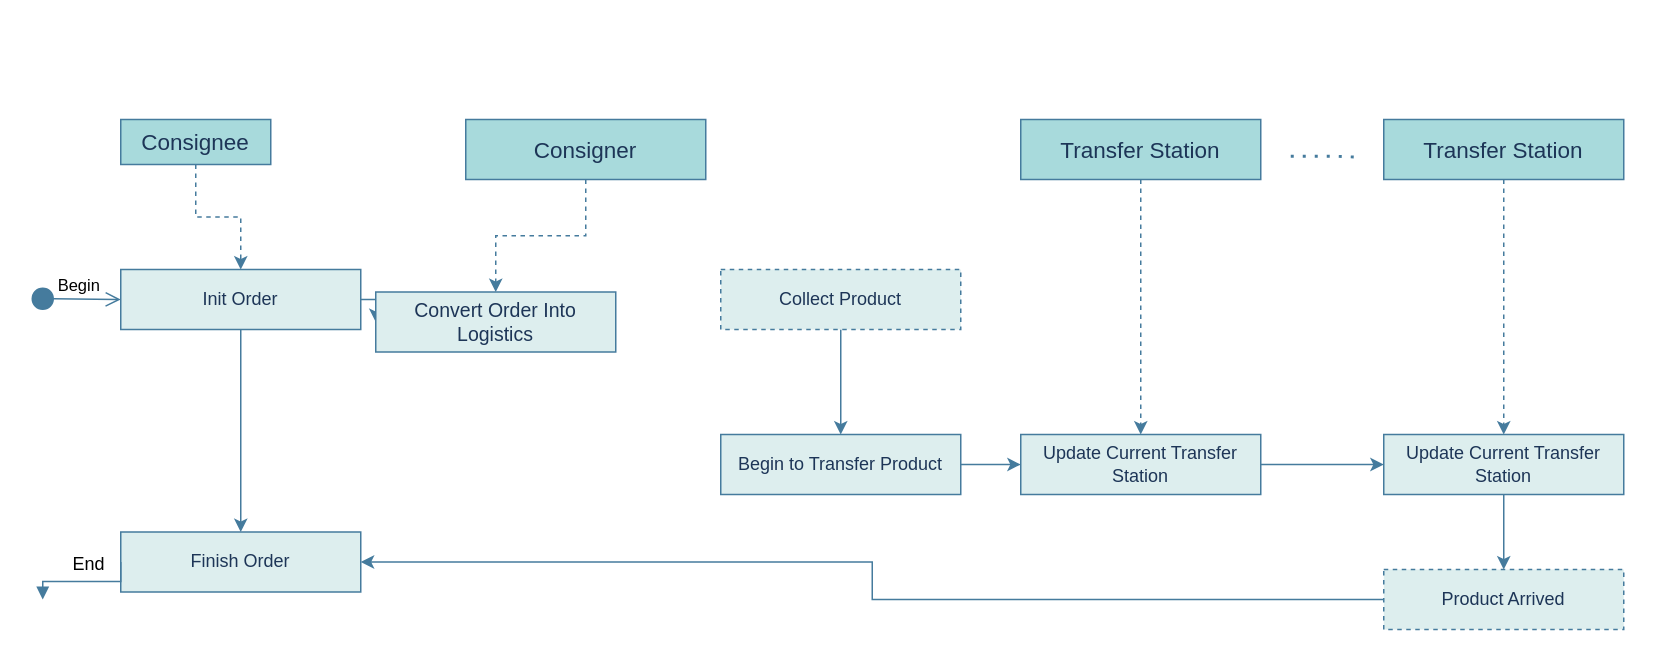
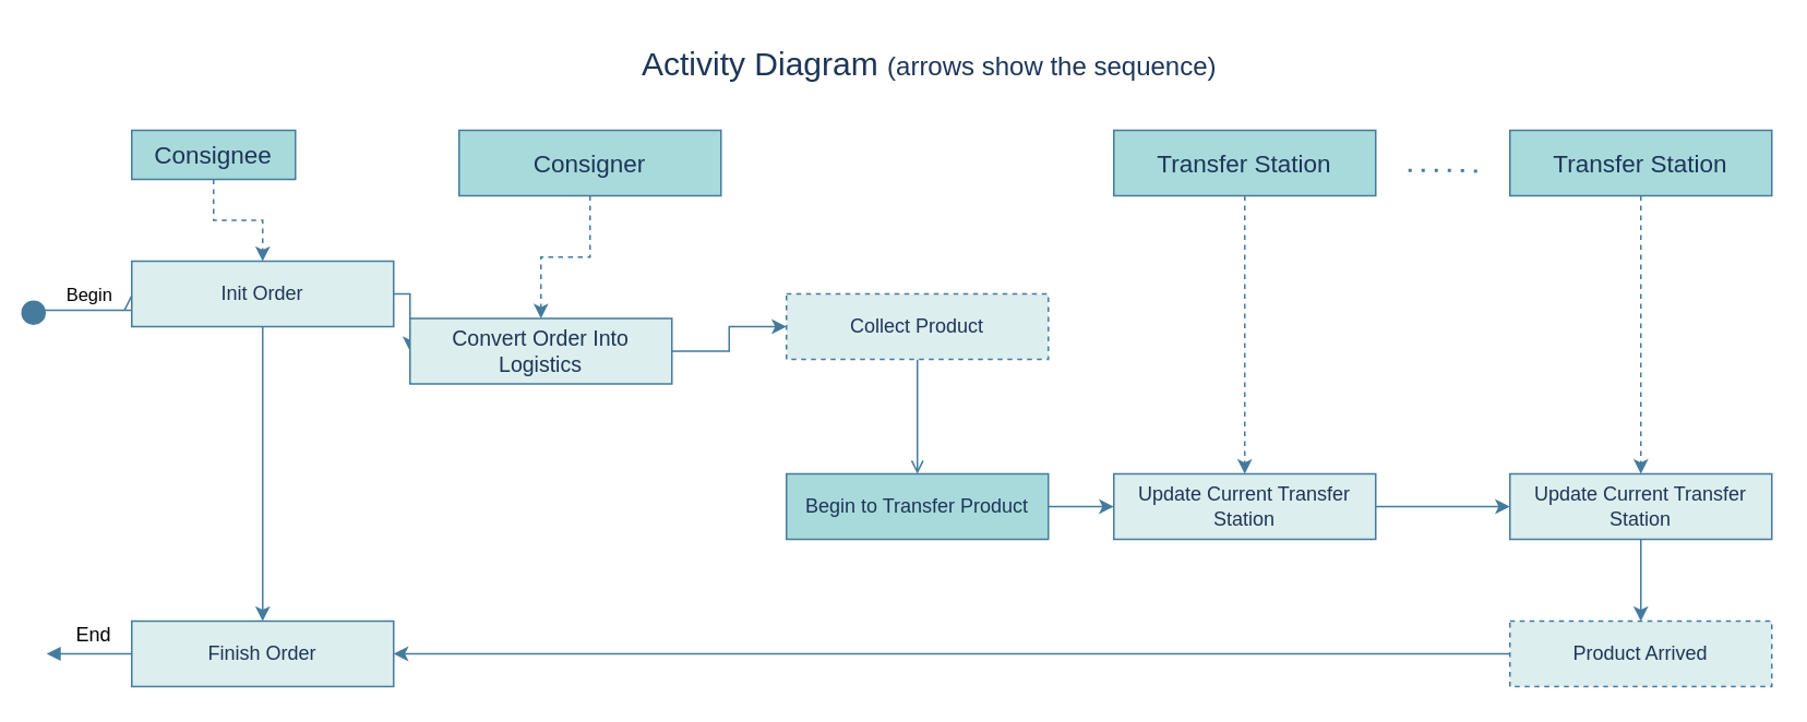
  <mxCell id="0" />
  <mxCell id="1" parent="0" />
  <mxCell id="2" style="edgeStyle=orthogonalEdgeStyle;rounded=0;orthogonalLoop=1;jettySize=auto;html=1;exitX=0.5;exitY=1;exitDx=0;exitDy=0;entryX=0.5;entryY=0;entryDx=0;entryDy=0;dashed=1;labelBackgroundColor=none;strokeColor=#457B9D;fontColor=default;" edge="1" parent="1" source="3" target="14"><mxGeometry relative="1" as="geometry" /></mxCell>
  <mxCell id="3" value="&lt;font style=&quot;font-size: 15px;&quot;&gt;Consignee&lt;/font&gt;" style="rounded=0;whiteSpace=wrap;html=1;labelBackgroundColor=none;fillColor=#A8DADC;strokeColor=#457B9D;fontColor=#1D3557;" vertex="1" parent="1"><mxGeometry x="80" y="79" width="100" height="30" as="geometry" /></mxCell>
  <mxCell id="4" style="edgeStyle=orthogonalEdgeStyle;rounded=0;orthogonalLoop=1;jettySize=auto;html=1;exitX=0.5;exitY=1;exitDx=0;exitDy=0;entryX=0.5;entryY=0;entryDx=0;entryDy=0;dashed=1;labelBackgroundColor=none;strokeColor=#457B9D;fontColor=default;" edge="1" parent="1" source="5" target="16"><mxGeometry relative="1" as="geometry" /></mxCell>
- <mxCell id="5" value="&lt;font style=&quot;font-size: 15px;&quot;&gt;Consigner&lt;/font&gt;" style="rounded=0;whiteSpace=wrap;html=1;labelBackgroundColor=none;fillColor=#A8DADC;strokeColor=#457B9D;fontColor=#1D3557;" vertex="1" parent="1"><mxGeometry x="310" y="79" width="160" height="40" as="geometry" /></mxCell>
+ <mxCell id="5" value="&lt;font style=&quot;font-size: 15px;&quot;&gt;Consigner&lt;/font&gt;" style="rounded=0;whiteSpace=wrap;html=1;labelBackgroundColor=none;fillColor=#A8DADC;strokeColor=#457B9D;fontColor=#1D3557;" vertex="1" parent="1"><mxGeometry x="280" y="79" width="160" height="40" as="geometry" /></mxCell>
  <mxCell id="6" style="edgeStyle=orthogonalEdgeStyle;rounded=0;orthogonalLoop=1;jettySize=auto;html=1;exitX=0.5;exitY=1;exitDx=0;exitDy=0;entryX=0.5;entryY=0;entryDx=0;entryDy=0;dashed=1;labelBackgroundColor=none;strokeColor=#457B9D;fontColor=default;" edge="1" parent="1" source="7" target="22"><mxGeometry relative="1" as="geometry" /></mxCell>
  <mxCell id="7" value="&lt;font style=&quot;font-size: 15px;&quot;&gt;Transfer Station&lt;/font&gt;" style="rounded=0;whiteSpace=wrap;html=1;labelBackgroundColor=none;fillColor=#A8DADC;strokeColor=#457B9D;fontColor=#1D3557;" vertex="1" parent="1"><mxGeometry x="680" y="79" width="160" height="40" as="geometry" /></mxCell>
  <mxCell id="8" style="edgeStyle=orthogonalEdgeStyle;rounded=0;orthogonalLoop=1;jettySize=auto;html=1;exitX=0.5;exitY=1;exitDx=0;exitDy=0;entryX=0.5;entryY=0;entryDx=0;entryDy=0;dashed=1;labelBackgroundColor=none;strokeColor=#457B9D;fontColor=default;" edge="1" parent="1" source="9" target="24"><mxGeometry relative="1" as="geometry" /></mxCell>
  <mxCell id="9" value="&lt;font style=&quot;font-size: 15px;&quot;&gt;Transfer Station&lt;/font&gt;" style="rounded=0;whiteSpace=wrap;html=1;labelBackgroundColor=none;fillColor=#A8DADC;strokeColor=#457B9D;fontColor=#1D3557;" vertex="1" parent="1"><mxGeometry x="922" y="79" width="160" height="40" as="geometry" /></mxCell>
  <mxCell id="10" value="" style="endArrow=none;dashed=1;html=1;dashPattern=1 3;strokeWidth=2;rounded=0;labelBackgroundColor=none;strokeColor=#457B9D;fontColor=default;" edge="1" parent="1"><mxGeometry width="50" height="50" relative="1" as="geometry"><mxPoint x="860" y="103.5" as="sourcePoint" /><mxPoint x="902" y="104" as="targetPoint" /><Array as="points"><mxPoint x="890" y="103.5" /></Array></mxGeometry></mxCell>
  <mxCell id="11" value="Begin" style="html=1;verticalAlign=bottom;startArrow=circle;startFill=1;endArrow=open;startSize=6;endSize=8;edgeStyle=elbowEdgeStyle;elbow=vertical;curved=0;rounded=0;labelBackgroundColor=none;strokeColor=#457B9D;fontColor=#000000;entryX=0;entryY=0.5;entryDx=0;entryDy=0;" edge="1" parent="1" target="14"><mxGeometry x="0.075" width="80" relative="1" as="geometry"><mxPoint x="20" y="198.44" as="sourcePoint" /><mxPoint x="100" y="198.44" as="targetPoint" /><mxPoint as="offset" /></mxGeometry></mxCell>
  <mxCell id="12" style="edgeStyle=orthogonalEdgeStyle;rounded=0;orthogonalLoop=1;jettySize=auto;html=1;exitX=1;exitY=0.5;exitDx=0;exitDy=0;entryX=0;entryY=0.5;entryDx=0;entryDy=0;labelBackgroundColor=none;strokeColor=#457B9D;fontColor=default;" edge="1" parent="1" source="14" target="16"><mxGeometry relative="1" as="geometry" /></mxCell>
  <mxCell id="13" style="edgeStyle=orthogonalEdgeStyle;rounded=0;orthogonalLoop=1;jettySize=auto;html=1;exitX=0.5;exitY=1;exitDx=0;exitDy=0;entryX=0.5;entryY=0;entryDx=0;entryDy=0;dashed=0;labelBackgroundColor=none;strokeColor=#457B9D;fontColor=default;" edge="1" parent="1" source="14" target="27"><mxGeometry relative="1" as="geometry" /></mxCell>
- <mxCell id="14" value="Init Order" style="rounded=0;whiteSpace=wrap;html=1;labelBackgroundColor=none;fillColor=#DDEEEE;strokeColor=#457B9D;fontColor=#1D3557;" vertex="1" parent="1"><mxGeometry x="80" y="179" width="160" height="40" as="geometry" /></mxCell>
+ <mxCell id="14" value="Init Order" style="rounded=0;whiteSpace=wrap;html=1;labelBackgroundColor=none;fillColor=#DDEEEE;strokeColor=#457B9D;fontColor=#1D3557;" vertex="1" parent="1"><mxGeometry x="80" y="159" width="160" height="40" as="geometry" /></mxCell>
+ <mxCell id="15" style="edgeStyle=orthogonalEdgeStyle;rounded=0;orthogonalLoop=1;jettySize=auto;html=1;exitX=1;exitY=0.5;exitDx=0;exitDy=0;entryX=0;entryY=0.5;entryDx=0;entryDy=0;labelBackgroundColor=none;strokeColor=#457B9D;fontColor=default;" edge="1" parent="1" source="16" target="18"><mxGeometry relative="1" as="geometry" /></mxCell>
  <mxCell id="16" value="&lt;font style=&quot;font-size: 13px;&quot;&gt;Convert Order Into Logistics&lt;/font&gt;" style="rounded=0;whiteSpace=wrap;html=1;labelBackgroundColor=none;fillColor=#DDEEEE;strokeColor=#457B9D;fontColor=#1D3557;" vertex="1" parent="1"><mxGeometry x="250" y="194" width="160" height="40" as="geometry" /></mxCell>
- <mxCell id="17" style="edgeStyle=orthogonalEdgeStyle;rounded=0;orthogonalLoop=1;jettySize=auto;html=1;exitX=0.5;exitY=1;exitDx=0;exitDy=0;entryX=0.5;entryY=0;entryDx=0;entryDy=0;labelBackgroundColor=none;strokeColor=#457B9D;fontColor=default;" edge="1" parent="1" source="18" target="20"><mxGeometry relative="1" as="geometry" /></mxCell>
+ <mxCell id="17" style="edgeStyle=orthogonalEdgeStyle;rounded=0;orthogonalLoop=1;jettySize=auto;html=1;exitX=0.5;exitY=1;exitDx=0;exitDy=0;entryX=0.5;entryY=0;entryDx=0;entryDy=0;labelBackgroundColor=none;strokeColor=#457B9D;fontColor=default;endArrow=open;" edge="1" parent="1" source="18" target="20"><mxGeometry relative="1" as="geometry" /></mxCell>
  <mxCell id="18" value="Collect Product" style="rounded=0;whiteSpace=wrap;html=1;labelBackgroundColor=none;fillColor=#DDEEEE;strokeColor=#457B9D;fontColor=#1D3557;dashed=1;" vertex="1" parent="1"><mxGeometry x="480" y="179" width="160" height="40" as="geometry" /></mxCell>
  <mxCell id="19" style="edgeStyle=orthogonalEdgeStyle;rounded=0;orthogonalLoop=1;jettySize=auto;html=1;exitX=1;exitY=0.5;exitDx=0;exitDy=0;entryX=0;entryY=0.5;entryDx=0;entryDy=0;labelBackgroundColor=none;strokeColor=#457B9D;fontColor=default;" edge="1" parent="1" source="20" target="22"><mxGeometry relative="1" as="geometry" /></mxCell>
- <mxCell id="20" value="Begin to Transfer Product" style="rounded=0;whiteSpace=wrap;html=1;labelBackgroundColor=none;fillColor=#DDEEEE;strokeColor=#457B9D;fontColor=#1D3557;" vertex="1" parent="1"><mxGeometry x="480" y="289" width="160" height="40" as="geometry" /></mxCell>
+ <mxCell id="20" value="Begin to Transfer Product" style="rounded=0;whiteSpace=wrap;html=1;labelBackgroundColor=none;fillColor=#a8dadc;strokeColor=#457B9D;fontColor=#1D3557;" vertex="1" parent="1"><mxGeometry x="480" y="289" width="160" height="40" as="geometry" /></mxCell>
  <mxCell id="21" style="edgeStyle=orthogonalEdgeStyle;rounded=0;orthogonalLoop=1;jettySize=auto;html=1;exitX=1;exitY=0.5;exitDx=0;exitDy=0;entryX=0;entryY=0.5;entryDx=0;entryDy=0;labelBackgroundColor=none;strokeColor=#457B9D;fontColor=default;" edge="1" parent="1" source="22" target="24"><mxGeometry relative="1" as="geometry" /></mxCell>
  <mxCell id="22" value="Update Current Transfer Station" style="rounded=0;whiteSpace=wrap;html=1;labelBackgroundColor=none;fillColor=#DDEEEE;strokeColor=#457B9D;fontColor=#1D3557;" vertex="1" parent="1"><mxGeometry x="680" y="289" width="160" height="40" as="geometry" /></mxCell>
  <mxCell id="23" style="edgeStyle=orthogonalEdgeStyle;rounded=0;orthogonalLoop=1;jettySize=auto;html=1;exitX=0.5;exitY=1;exitDx=0;exitDy=0;entryX=0.5;entryY=0;entryDx=0;entryDy=0;labelBackgroundColor=none;strokeColor=#457B9D;fontColor=default;" edge="1" parent="1" source="24" target="26"><mxGeometry relative="1" as="geometry" /></mxCell>
  <mxCell id="24" value="Update Current Transfer Station" style="rounded=0;whiteSpace=wrap;html=1;labelBackgroundColor=none;fillColor=#DDEEEE;strokeColor=#457B9D;fontColor=#1D3557;" vertex="1" parent="1"><mxGeometry x="922" y="289" width="160" height="40" as="geometry" /></mxCell>
  <mxCell id="25" style="edgeStyle=orthogonalEdgeStyle;rounded=0;orthogonalLoop=1;jettySize=auto;html=1;exitX=0;exitY=0.5;exitDx=0;exitDy=0;entryX=1;entryY=0.5;entryDx=0;entryDy=0;labelBackgroundColor=none;fontColor=default;shadow=0;strokeColor=#457B9D;" edge="1" parent="1" source="26" target="27"><mxGeometry relative="1" as="geometry" /></mxCell>
  <mxCell id="26" value="Product Arrived" style="rounded=0;whiteSpace=wrap;html=1;labelBackgroundColor=none;fillColor=#DDEEEE;strokeColor=#457B9D;fontColor=#1D3557;dashed=1;" vertex="1" parent="1"><mxGeometry x="922" y="379" width="160" height="40" as="geometry" /></mxCell>
- <mxCell id="27" value="Finish Order" style="rounded=0;whiteSpace=wrap;html=1;labelBackgroundColor=none;fillColor=#DDEEEE;strokeColor=#457B9D;fontColor=#1D3557;" vertex="1" parent="1"><mxGeometry x="80" y="354" width="160" height="40" as="geometry" /></mxCell>
+ <mxCell id="27" value="Finish Order" style="rounded=0;whiteSpace=wrap;html=1;labelBackgroundColor=none;fillColor=#DDEEEE;strokeColor=#457B9D;fontColor=#1D3557;" vertex="1" parent="1"><mxGeometry x="80" y="379" width="160" height="40" as="geometry" /></mxCell>
+ <mxCell id="28" value="&lt;font style=&quot;&quot;&gt;&lt;span style=&quot;font-weight: normal;&quot;&gt;&lt;span style=&quot;font-size: 20px;&quot;&gt;Activity Diagram &lt;/span&gt;&lt;font style=&quot;font-size: 16px;&quot;&gt;(arrows show the sequence)&lt;/font&gt;&lt;/span&gt;&lt;/font&gt;" style="text;html=1;align=center;verticalAlign=middle;resizable=0;points=[];autosize=1;strokeColor=none;fillColor=none;fontColor=#1D3557;fontStyle=1" vertex="1" parent="1"><mxGeometry x="382" y="20" width="369" height="36" as="geometry" /></mxCell>
  <mxCell id="29" value="End" style="verticalAlign=bottom;endArrow=block;edgeStyle=elbowEdgeStyle;elbow=vertical;curved=0;rounded=0;strokeColor=#457B9D;fontColor=#000000;fillColor=#A8DADC;exitX=0;exitY=0.5;exitDx=0;exitDy=0;labelBorderColor=none;align=center;labelBackgroundColor=#FFFFFF;fontSize=12;" edge="1" parent="1" source="27"><mxGeometry x="-0.115" y="-2" width="80" relative="1" as="geometry"><mxPoint x="361" y="527" as="sourcePoint" /><mxPoint x="28" y="399" as="targetPoint" /><mxPoint as="offset" /></mxGeometry></mxCell>
